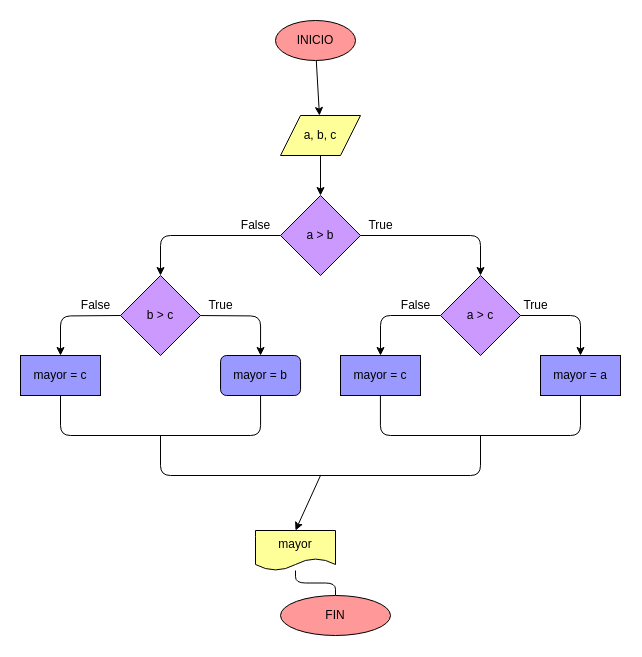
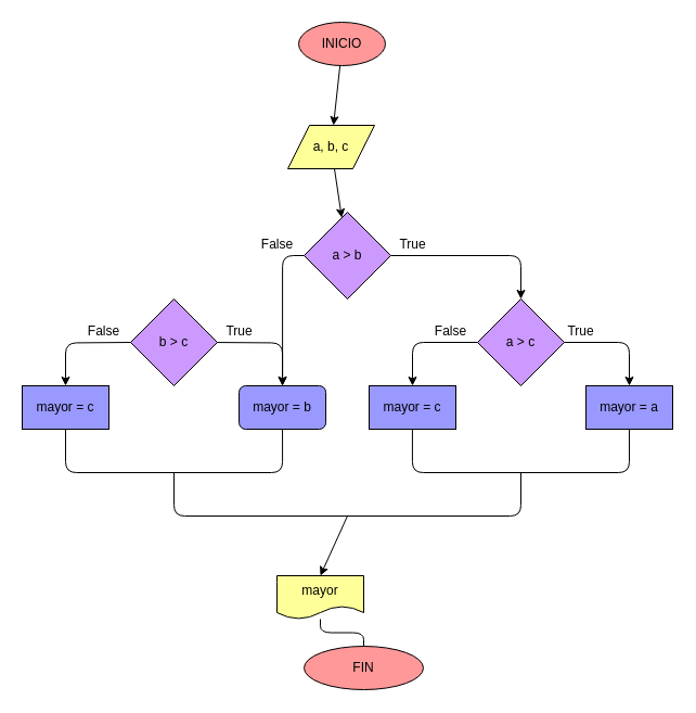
  <mxCell id="0" />
  <mxCell id="1" parent="0" />
  <mxCell id="2" value="" style="edgeStyle=none;html=1;strokeColor=#000000;fontColor=#000000;" parent="1" source="3" target="5" edge="1"><mxGeometry relative="1" as="geometry" /></mxCell>
  <mxCell id="3" value="INICIO" style="ellipse;whiteSpace=wrap;html=1;fillColor=#FF9999;strokeColor=#000000;fontColor=#000000;" parent="1" vertex="1"><mxGeometry x="275" y="20" width="80" height="40" as="geometry" /></mxCell>
  <mxCell id="4" value="" style="edgeStyle=none;html=1;strokeColor=#000000;fontColor=#000000;" parent="1" source="5" target="8" edge="1"><mxGeometry relative="1" as="geometry" /></mxCell>
- <mxCell id="5" value="a, b, c" style="shape=parallelogram;perimeter=parallelogramPerimeter;whiteSpace=wrap;html=1;fixedSize=1;fillColor=#FFFF99;strokeColor=#000000;fontColor=#000000;" parent="1" vertex="1"><mxGeometry x="280" y="115" width="80" height="40" as="geometry" /></mxCell>
+ <mxCell id="5" value="a, b, c" style="shape=parallelogram;perimeter=parallelogramPerimeter;whiteSpace=wrap;html=1;fixedSize=1;fillColor=#FFFF99;strokeColor=#000000;fontColor=#000000;" parent="1" vertex="1"><mxGeometry x="265" y="115" width="80" height="40" as="geometry" /></mxCell>
  <mxCell id="6" value="" style="edgeStyle=orthogonalEdgeStyle;html=1;entryX=0.5;entryY=0;entryDx=0;entryDy=0;strokeColor=#000000;fontColor=#000000;" parent="1" source="8" target="11" edge="1"><mxGeometry relative="1" as="geometry" /></mxCell>
- <mxCell id="7" style="edgeStyle=orthogonalEdgeStyle;html=1;exitX=0;exitY=0.5;exitDx=0;exitDy=0;entryX=0.5;entryY=0;entryDx=0;entryDy=0;strokeColor=#000000;fontColor=#000000;" parent="1" source="8" target="14" edge="1"><mxGeometry relative="1" as="geometry" /></mxCell>
+ <mxCell id="7" style="edgeStyle=orthogonalEdgeStyle;html=1;exitX=0;exitY=0.5;exitDx=0;exitDy=0;strokeColor=#000000;fontColor=#000000;" parent="1" source="8" target="16" edge="1"><mxGeometry relative="1" as="geometry" /></mxCell>
  <mxCell id="8" value="a &amp;gt; b" style="rhombus;whiteSpace=wrap;html=1;fillColor=#CC99FF;strokeColor=#000000;fontColor=#000000;" parent="1" vertex="1"><mxGeometry x="280" y="195" width="80" height="80" as="geometry" /></mxCell>
  <mxCell id="9" value="" style="edgeStyle=orthogonalEdgeStyle;html=1;entryX=0.5;entryY=0;entryDx=0;entryDy=0;strokeColor=#000000;fontColor=#000000;" parent="1" source="11" target="12" edge="1"><mxGeometry relative="1" as="geometry" /></mxCell>
  <mxCell id="10" style="edgeStyle=orthogonalEdgeStyle;html=1;exitX=0;exitY=0.5;exitDx=0;exitDy=0;entryX=0.5;entryY=0;entryDx=0;entryDy=0;strokeColor=#000000;fontColor=#000000;" parent="1" source="11" target="13" edge="1"><mxGeometry relative="1" as="geometry" /></mxCell>
  <mxCell id="11" value="a &amp;gt; c" style="rhombus;whiteSpace=wrap;html=1;fillColor=#CC99FF;strokeColor=#000000;fontColor=#000000;" parent="1" vertex="1"><mxGeometry x="440" y="275" width="80" height="80" as="geometry" /></mxCell>
  <mxCell id="12" value="mayor = a" style="whiteSpace=wrap;html=1;fillColor=#9999FF;strokeColor=#000000;fontColor=#000000;" parent="1" vertex="1"><mxGeometry x="540" y="355" width="80" height="40" as="geometry" /></mxCell>
  <mxCell id="13" value="mayor = c" style="whiteSpace=wrap;html=1;fillColor=#9999FF;strokeColor=#000000;fontColor=#000000;" parent="1" vertex="1"><mxGeometry x="340" y="355" width="80" height="40" as="geometry" /></mxCell>
  <mxCell id="14" value="b &amp;gt; c" style="rhombus;whiteSpace=wrap;html=1;fillColor=#CC99FF;strokeColor=#000000;fontColor=#000000;" parent="1" vertex="1"><mxGeometry x="120" y="275" width="80" height="80" as="geometry" /></mxCell>
  <mxCell id="15" value="" style="edgeStyle=orthogonalEdgeStyle;html=1;entryX=0.5;entryY=0;entryDx=0;entryDy=0;strokeColor=#000000;fontColor=#000000;" parent="1" target="16" edge="1"><mxGeometry relative="1" as="geometry"><mxPoint x="200.002" y="315.048" as="sourcePoint" /></mxGeometry></mxCell>
  <mxCell id="16" value="mayor = b" style="whiteSpace=wrap;html=1;fillColor=#9999FF;strokeColor=#000000;fontColor=#000000;rounded=1;" parent="1" vertex="1"><mxGeometry x="220.05" y="355" width="80" height="40" as="geometry" /></mxCell>
  <mxCell id="17" style="edgeStyle=orthogonalEdgeStyle;html=1;exitX=0;exitY=0.5;exitDx=0;exitDy=0;entryX=0.5;entryY=0;entryDx=0;entryDy=0;strokeColor=#000000;fontColor=#000000;" parent="1" target="19" edge="1"><mxGeometry relative="1" as="geometry"><mxPoint x="120" y="315" as="sourcePoint" /></mxGeometry></mxCell>
  <mxCell id="18" style="edgeStyle=orthogonalEdgeStyle;html=1;exitX=0.5;exitY=1;exitDx=0;exitDy=0;entryX=0.5;entryY=1;entryDx=0;entryDy=0;endArrow=none;endFill=0;strokeColor=#000000;fontColor=#000000;" parent="1" source="19" target="16" edge="1"><mxGeometry relative="1" as="geometry"><Array as="points"><mxPoint x="60" y="435" /><mxPoint x="260" y="435" /></Array></mxGeometry></mxCell>
  <mxCell id="19" value="mayor = c" style="whiteSpace=wrap;html=1;fillColor=#9999FF;strokeColor=#000000;fontColor=#000000;" parent="1" vertex="1"><mxGeometry x="20" y="355" width="80" height="40" as="geometry" /></mxCell>
  <mxCell id="20" style="edgeStyle=orthogonalEdgeStyle;html=1;exitX=0.5;exitY=1;exitDx=0;exitDy=0;entryX=0.5;entryY=1;entryDx=0;entryDy=0;endArrow=none;endFill=0;strokeColor=#000000;fontColor=#000000;" parent="1" edge="1"><mxGeometry relative="1" as="geometry"><mxPoint x="379.93" y="395" as="sourcePoint" /><mxPoint x="579.98" y="395" as="targetPoint" /><Array as="points"><mxPoint x="379.93" y="435" /><mxPoint x="579.93" y="435" /></Array></mxGeometry></mxCell>
  <mxCell id="21" style="edgeStyle=orthogonalEdgeStyle;html=1;endArrow=none;endFill=0;strokeColor=#000000;fontColor=#000000;" parent="1" edge="1"><mxGeometry relative="1" as="geometry"><mxPoint x="160" y="435" as="sourcePoint" /><mxPoint x="480" y="435" as="targetPoint" /><Array as="points"><mxPoint x="160" y="435" /><mxPoint x="160" y="475" /><mxPoint x="480" y="475" /></Array></mxGeometry></mxCell>
  <mxCell id="22" value="" style="edgeStyle=orthogonalEdgeStyle;html=1;endArrow=none;endFill=0;strokeColor=#000000;fontColor=#000000;" parent="1" source="23" target="25" edge="1"><mxGeometry relative="1" as="geometry" /></mxCell>
  <mxCell id="23" value="mayor" style="shape=document;whiteSpace=wrap;html=1;boundedLbl=1;fillColor=#FFFF99;strokeColor=#000000;fontColor=#000000;" parent="1" vertex="1"><mxGeometry x="255" y="530" width="80" height="40" as="geometry" /></mxCell>
  <mxCell id="24" value="" style="endArrow=classic;html=1;entryX=0.5;entryY=0;entryDx=0;entryDy=0;strokeColor=#000000;fontColor=#000000;" parent="1" target="23" edge="1"><mxGeometry width="50" height="50" relative="1" as="geometry"><mxPoint x="320" y="475" as="sourcePoint" /><mxPoint x="370" y="485" as="targetPoint" /></mxGeometry></mxCell>
  <mxCell id="25" value="FIN" style="ellipse;whiteSpace=wrap;html=1;fillColor=#FF9999;strokeColor=#000000;fontColor=#000000;" parent="1" vertex="1"><mxGeometry x="280" y="595" width="110" height="40" as="geometry" /></mxCell>
  <mxCell id="26" value="True" style="text;html=1;align=center;verticalAlign=middle;resizable=0;points=[];autosize=1;strokeColor=none;fillColor=none;fontColor=#000000;" parent="1" vertex="1"><mxGeometry x="360" y="215" width="40" height="20" as="geometry" /></mxCell>
  <mxCell id="27" value="False" style="text;html=1;align=center;verticalAlign=middle;resizable=0;points=[];autosize=1;strokeColor=none;fillColor=none;fontColor=#000000;" parent="1" vertex="1"><mxGeometry x="230" y="215" width="50" height="20" as="geometry" /></mxCell>
  <mxCell id="28" value="True" style="text;html=1;align=center;verticalAlign=middle;resizable=0;points=[];autosize=1;strokeColor=none;fillColor=none;fontColor=#000000;" parent="1" vertex="1"><mxGeometry x="514.95" y="295" width="40" height="20" as="geometry" /></mxCell>
  <mxCell id="29" value="True" style="text;html=1;align=center;verticalAlign=middle;resizable=0;points=[];autosize=1;strokeColor=none;fillColor=none;fontColor=#000000;" parent="1" vertex="1"><mxGeometry x="200" y="295" width="40" height="20" as="geometry" /></mxCell>
  <mxCell id="30" value="False" style="text;html=1;align=center;verticalAlign=middle;resizable=0;points=[];autosize=1;strokeColor=none;fillColor=none;fontColor=#000000;" parent="1" vertex="1"><mxGeometry x="70" y="295" width="50" height="20" as="geometry" /></mxCell>
  <mxCell id="31" value="False" style="text;html=1;align=center;verticalAlign=middle;resizable=0;points=[];autosize=1;strokeColor=none;fillColor=none;fontColor=#000000;" parent="1" vertex="1"><mxGeometry x="390" y="295" width="50" height="20" as="geometry" /></mxCell>
